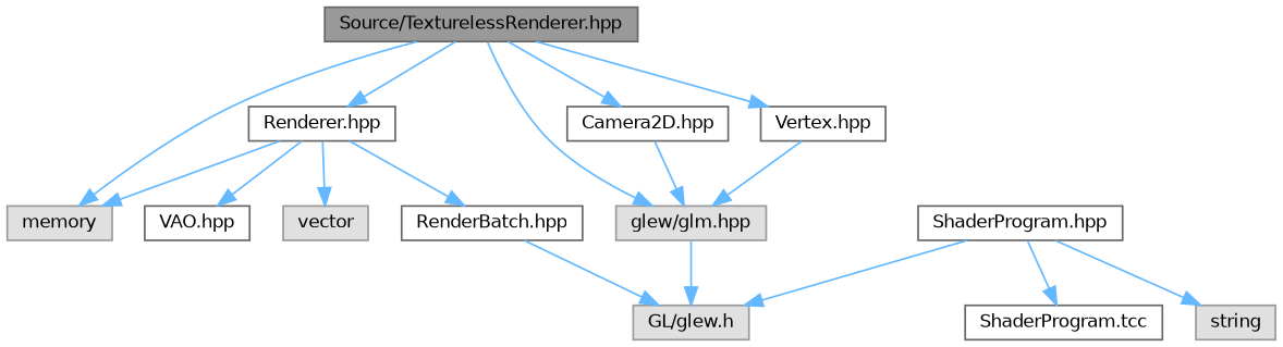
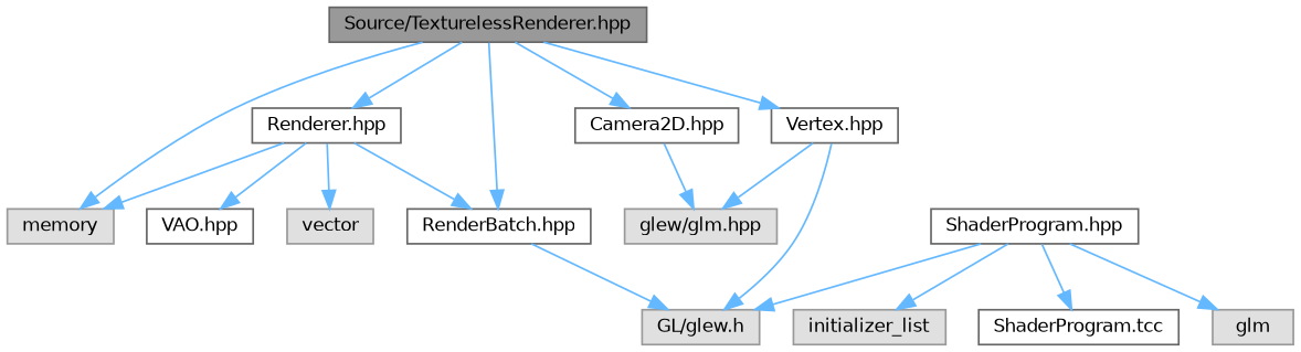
  digraph {
    node [color=grey40 fillcolor=white fontname=Helvetica fontsize=10 shape=box style=filled]
    edge [color=steelblue1 fontname=Helvetica fontsize=10 labelfontname=Helvetica labelfontsize=10 style=solid]
    n1 [color=gray40 fillcolor=grey60 fontcolor=black height=0.2 label="Source/TexturelessRenderer.hpp" width=0.4]
    n2 [color=grey60 fillcolor="#E0E0E0" height=0.2 label="glew/glm.hpp" width=0.4]
    n3 [color=grey60 fillcolor="#E0E0E0" height=0.2 label=memory width=0.4]
    n4 [height=0.2 label="Renderer.hpp" width=0.4]
    n5 [height=0.2 label="Vertex.hpp" width=0.4]
    n6 [height=0.2 label="Camera2D.hpp" width=0.4]
    n7 [color=grey60 fillcolor="#E0E0E0" height=0.2 label=vector width=0.4]
    n8 [height=0.2 label="VAO.hpp" width=0.4]
    n9 [height=0.2 label="RenderBatch.hpp" width=0.4]
    n10 [color=grey60 fillcolor="#E0E0E0" height=0.2 label="GL/glew.h" width=0.4]
    n11 [height=0.2 label="ShaderProgram.hpp" width=0.4]
-   n12 [color=grey60 fillcolor="#E0E0E0" height=0.2 label=string width=0.4]
+   n12 [color=grey60 fillcolor="#E0E0E0" height=0.2 label=glm width=0.4]
+   n13 [color=grey60 fillcolor="#E0E0E0" height=0.2 label=initializer_list width=0.4]
    n14 [height=0.2 label="ShaderProgram.tcc" width=0.4]
-   n1 -> n2
+   n1 -> n9
    n1 -> n3
    n1 -> n4
    n1 -> n5
    n1 -> n6
    n4 -> n3
    n4 -> n7
    n4 -> n8
    n4 -> n9
    n5 -> n2
-   n2 -> n10
+   n5 -> n10
    n6 -> n2
    n9 -> n10
    n11 -> n10
    n11 -> n12
+   n11 -> n13
    n11 -> n14
  }
